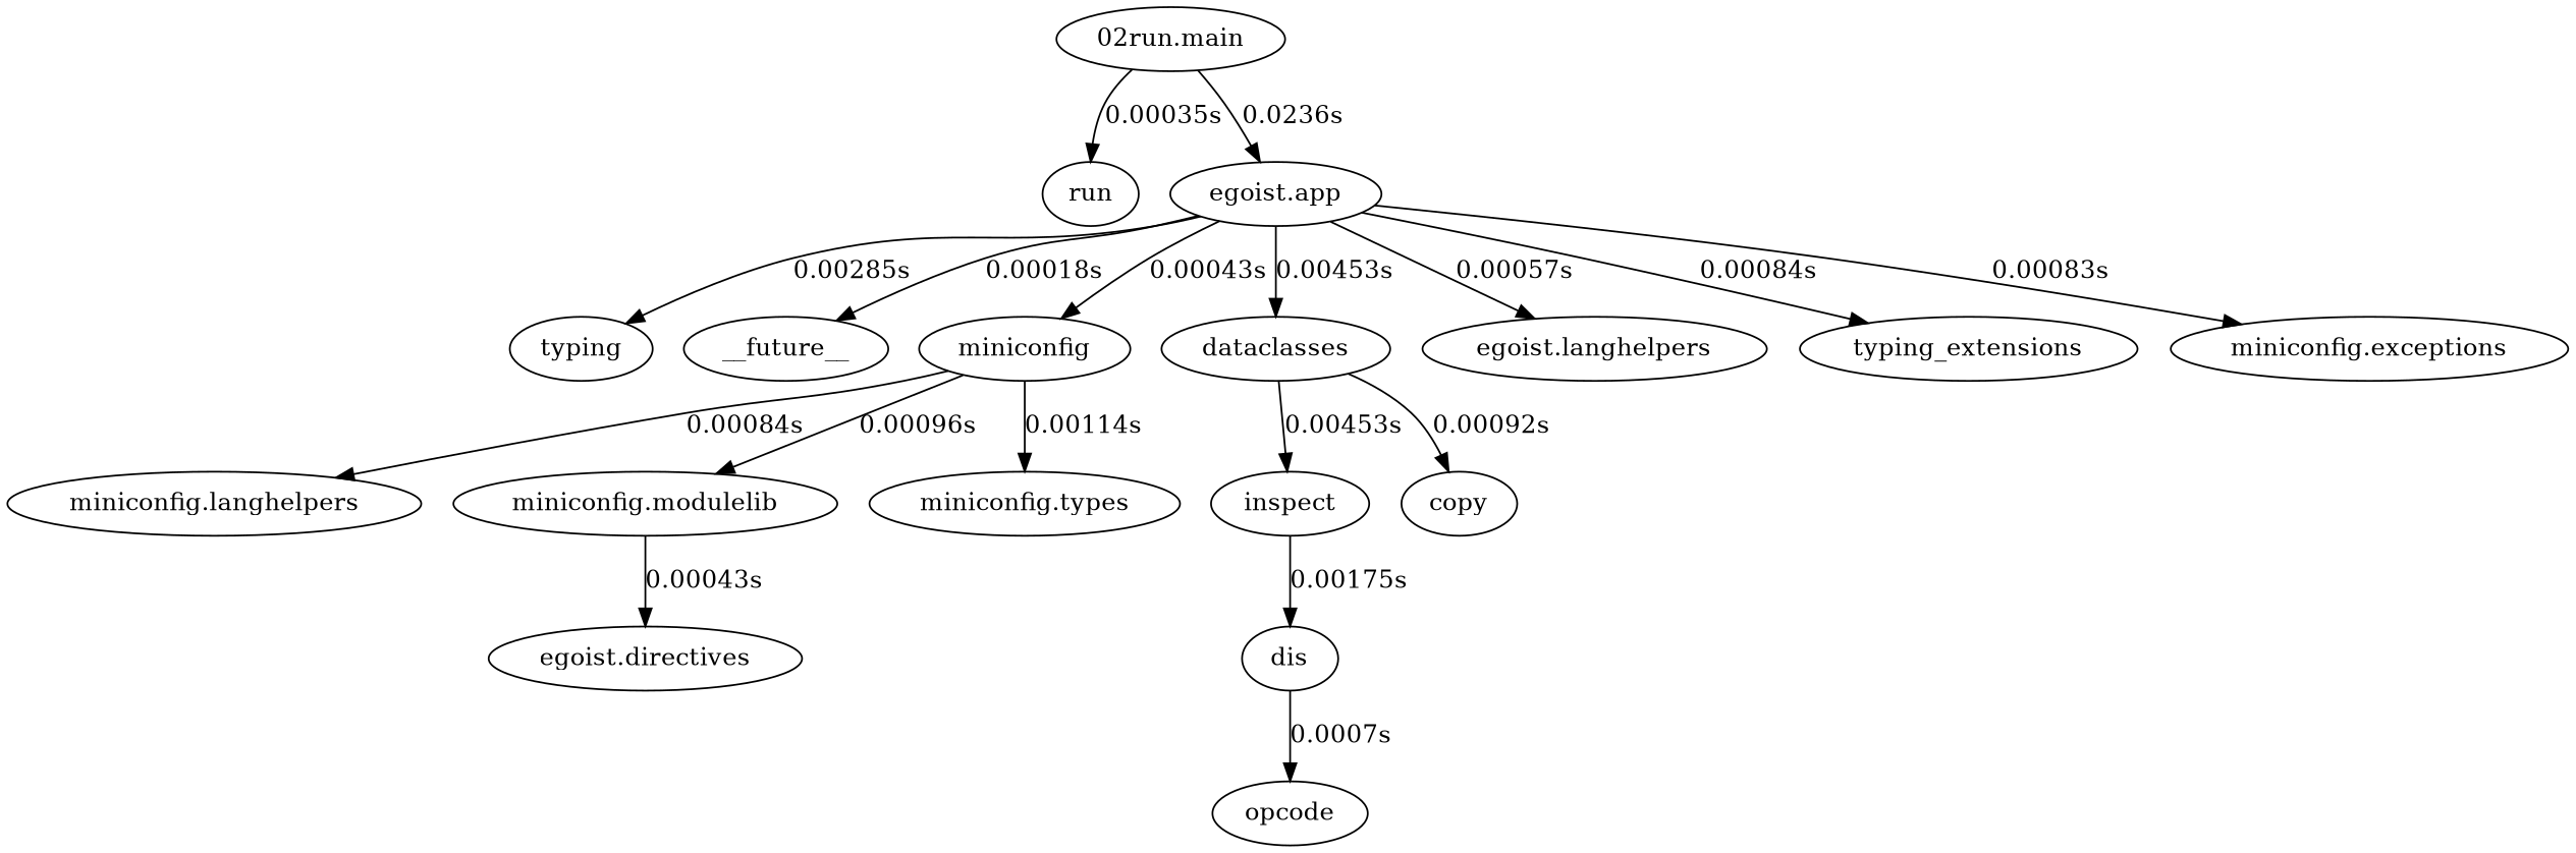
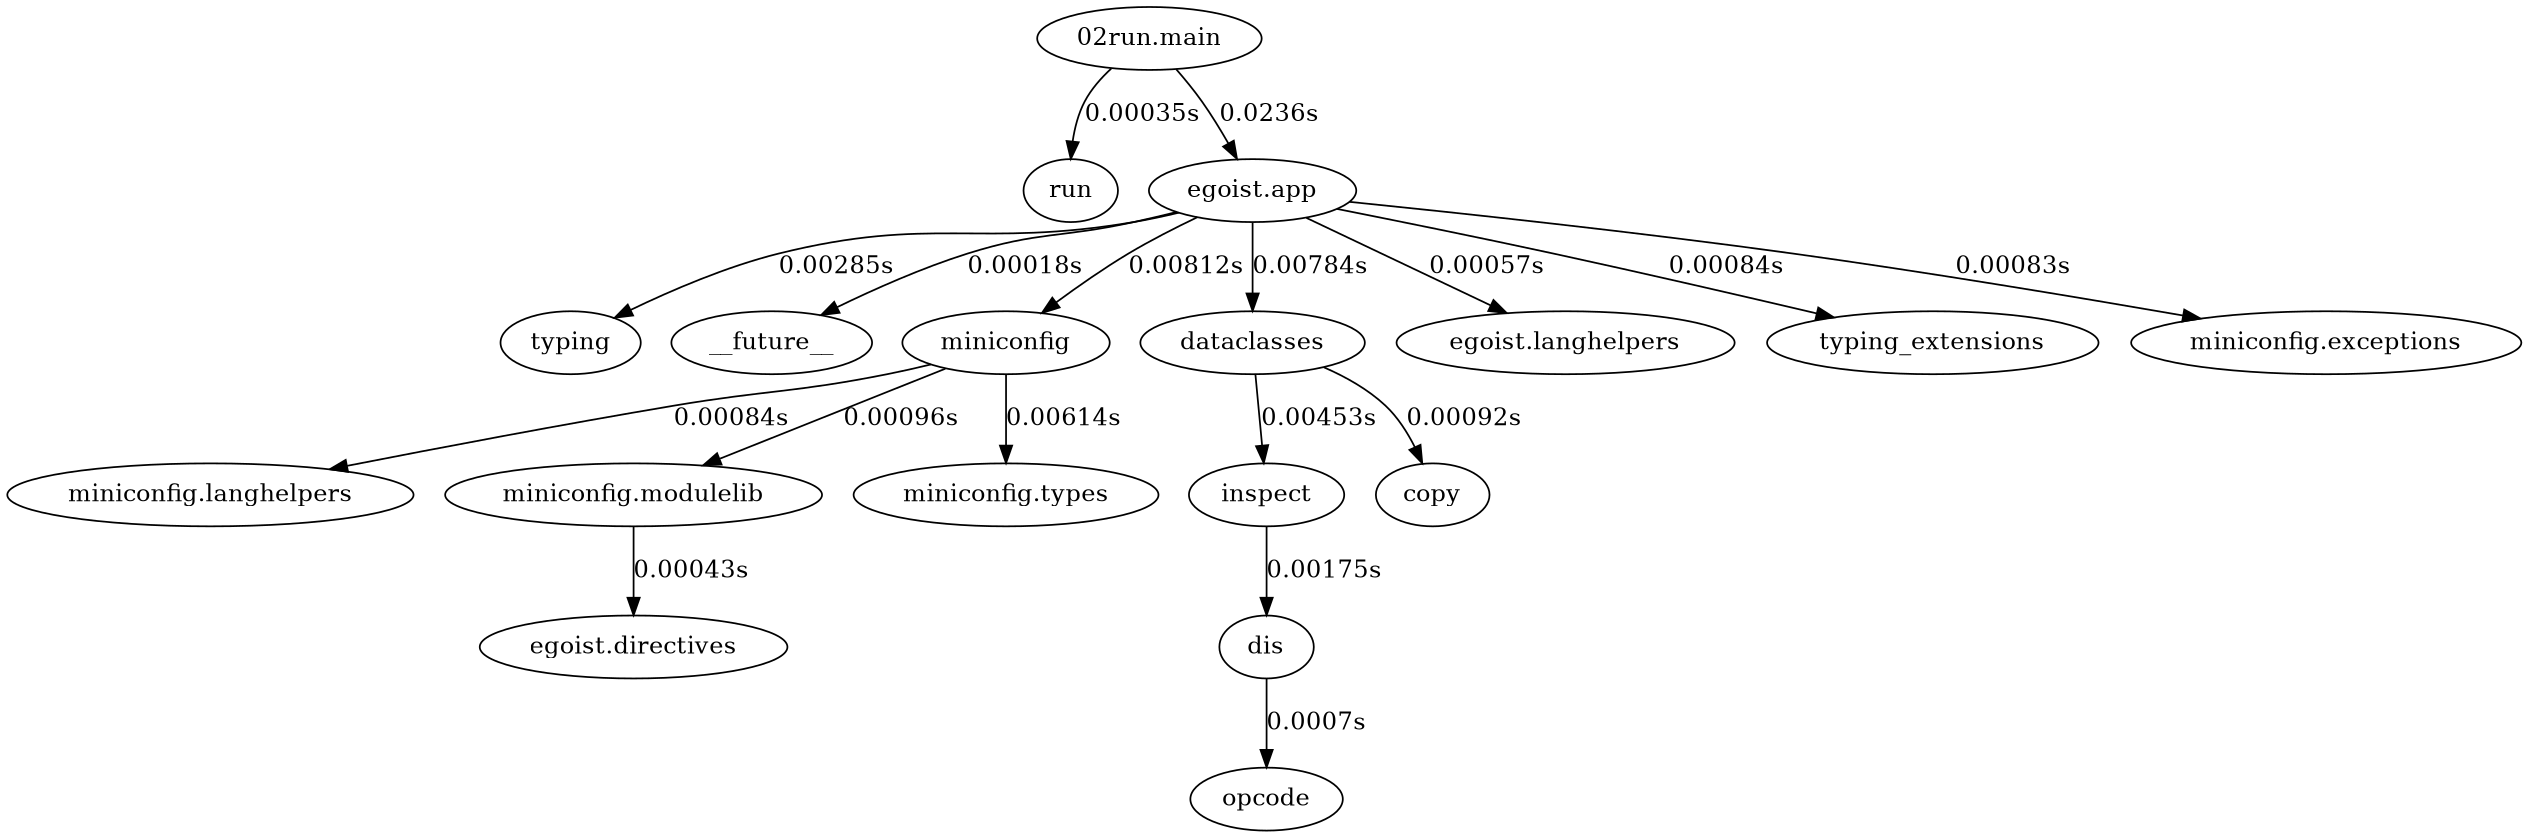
  digraph {
    n1 [label="02run.main"]
    n2 [label=run]
    n3 [label="egoist.app"]
    n4 [label=typing]
    n5 [label=__future__]
    n6 [label=miniconfig]
    n7 [label=dataclasses]
    n8 [label="egoist.langhelpers"]
    n9 [label=typing_extensions]
    n10 [label="miniconfig.exceptions"]
    n11 [label="miniconfig.langhelpers"]
    n12 [label="miniconfig.modulelib"]
    n13 [label="miniconfig.types"]
    n14 [label=inspect]
    n15 [label=copy]
    n16 [label="egoist.directives"]
    n17 [label=dis]
    n18 [label=opcode]
    n1 -> n2 [label="0.00035s"]
    n1 -> n3 [label="0.0236s"]
    n3 -> n4 [label="0.00285s"]
    n3 -> n5 [label="0.00018s"]
-   n3 -> n6 [label="0.00043s"]
-   n3 -> n7 [label="0.00453s"]
+   n3 -> n6 [label="0.00812s"]
+   n3 -> n7 [label="0.00784s"]
    n3 -> n8 [label="0.00057s"]
    n3 -> n9 [label="0.00084s"]
    n3 -> n10 [label="0.00083s"]
    n6 -> n11 [label="0.00084s"]
    n6 -> n12 [label="0.00096s"]
-   n6 -> n13 [label="0.00114s"]
+   n6 -> n13 [label="0.00614s"]
    n7 -> n14 [label="0.00453s"]
    n7 -> n15 [label="0.00092s"]
    n12 -> n16 [label="0.00043s"]
    n14 -> n17 [label="0.00175s"]
    n17 -> n18 [label="0.0007s"]
  }
